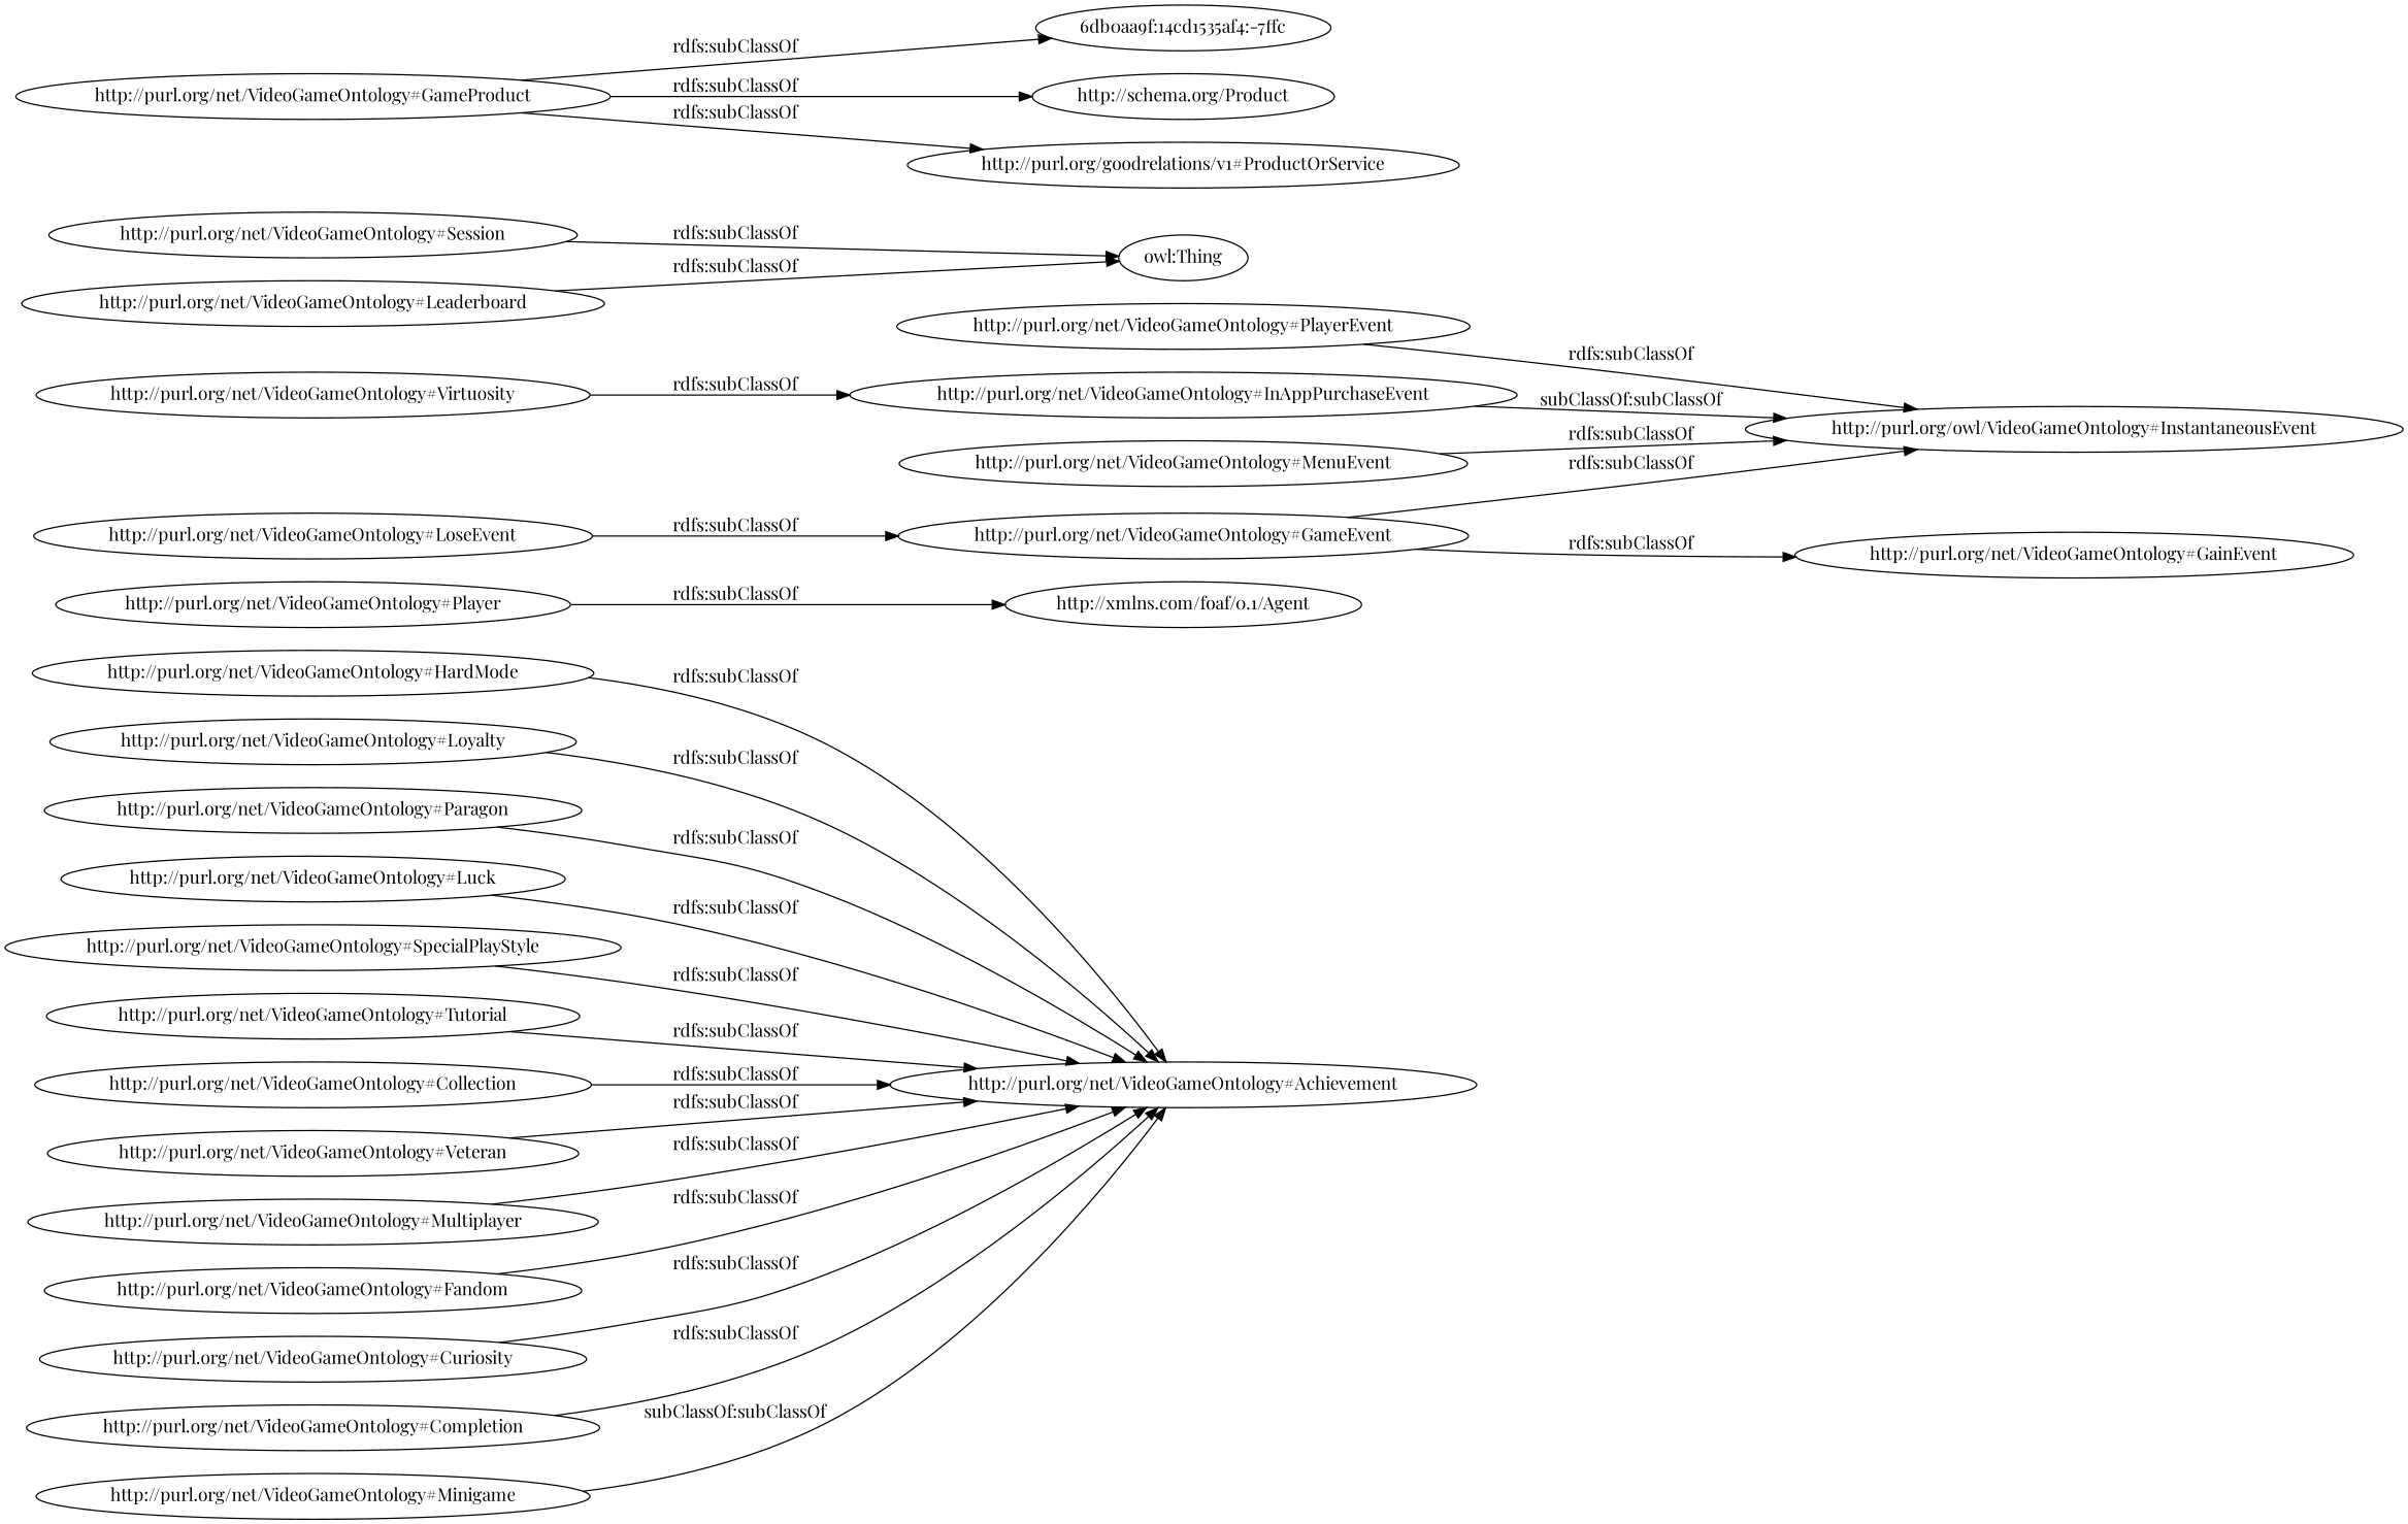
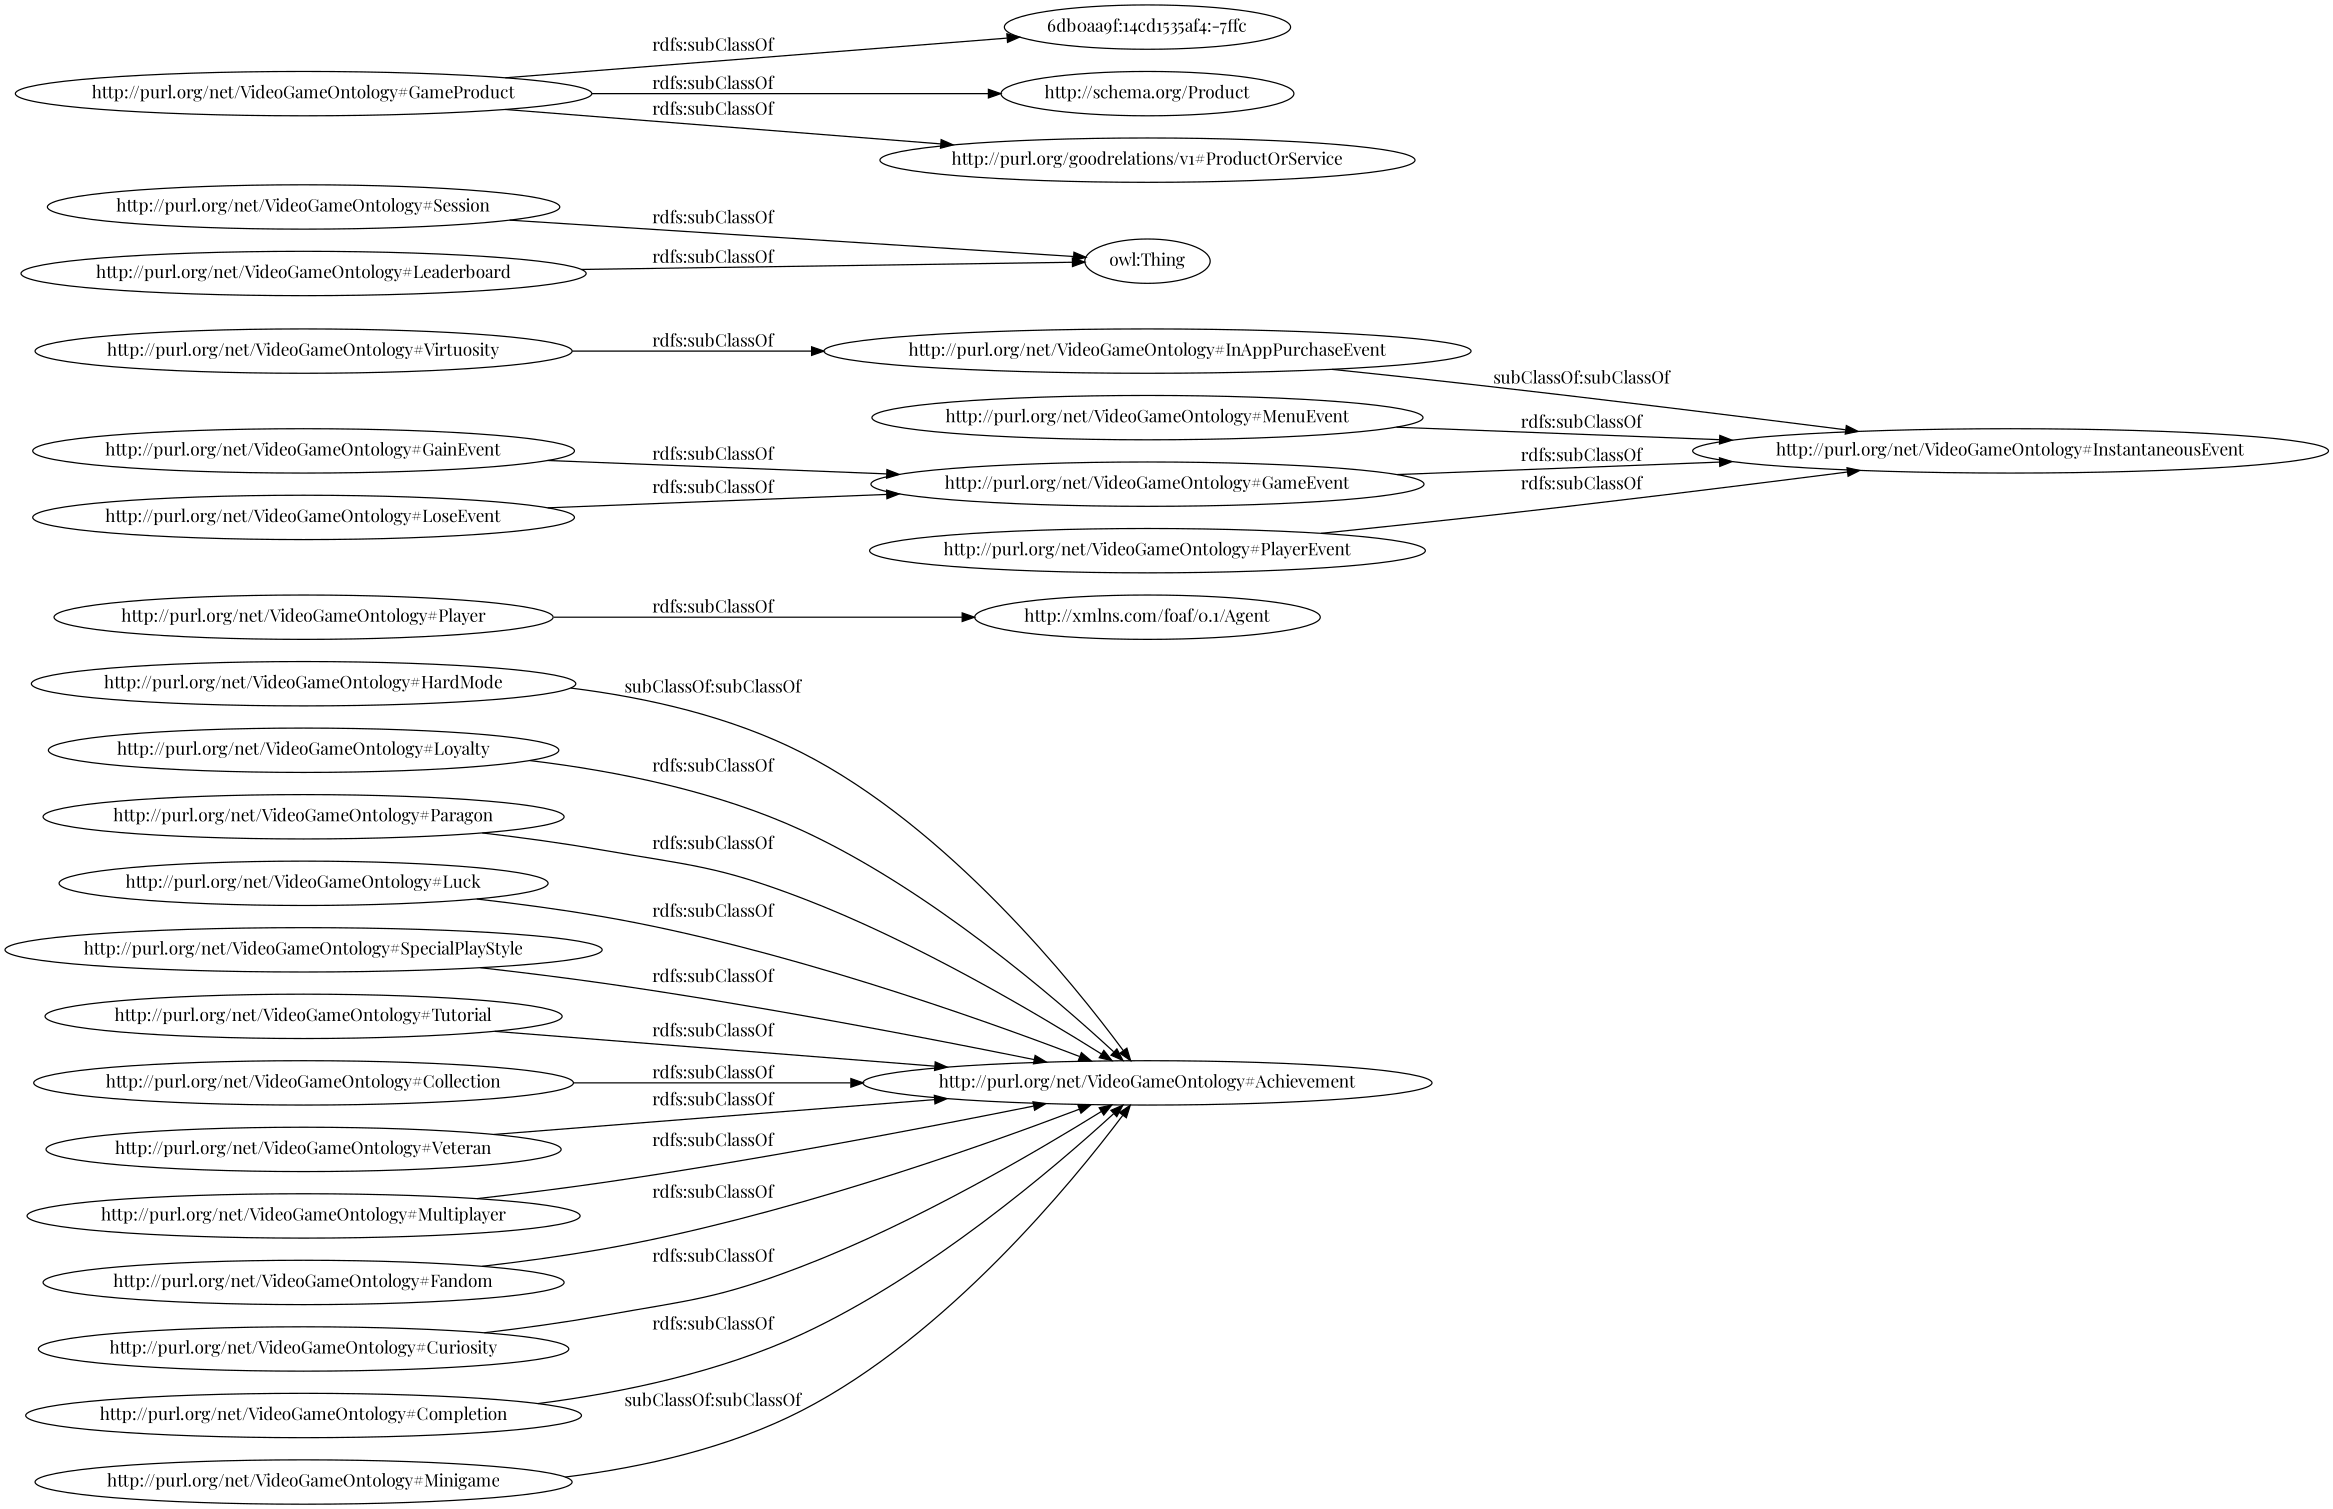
  digraph {
    fontname="Playfair Display"
    rankdir=LR
    node [fontname="Playfair Display"]
    edge [fontname="Playfair Display"]
    "http://purl.org/net/VideoGameOntology#HardMode"
    "http://purl.org/net/VideoGameOntology#Achievement"
    "http://purl.org/net/VideoGameOntology#Player"
    "http://xmlns.com/foaf/0.1/Agent"
    "http://purl.org/net/VideoGameOntology#Virtuosity"
    "http://purl.org/net/VideoGameOntology#InAppPurchaseEvent"
    "http://purl.org/net/VideoGameOntology#Loyalty"
    "http://purl.org/net/VideoGameOntology#Paragon"
    "http://purl.org/net/VideoGameOntology#Luck"
    "http://purl.org/net/VideoGameOntology#MenuEvent"
-   "http://purl.org/net/VideoGameOntology#InstantaneousEvent" [label="http://purl.org/owl/VideoGameOntology#InstantaneousEvent"]
+   "http://purl.org/net/VideoGameOntology#InstantaneousEvent"
    "http://purl.org/net/VideoGameOntology#GainEvent"
    "http://purl.org/net/VideoGameOntology#GameEvent"
    "http://purl.org/net/VideoGameOntology#SpecialPlayStyle"
    "http://purl.org/net/VideoGameOntology#Tutorial"
    "http://purl.org/net/VideoGameOntology#Session"
    "owl:Thing"
    "http://purl.org/net/VideoGameOntology#GameProduct"
    "6db0aa9f:14cd1535af4:-7ffc"
    "http://schema.org/Product"
    "http://purl.org/goodrelations/v1#ProductOrService"
    "http://purl.org/net/VideoGameOntology#LoseEvent"
    "http://purl.org/net/VideoGameOntology#Collection"
    "http://purl.org/net/VideoGameOntology#Leaderboard"
    "http://purl.org/net/VideoGameOntology#Veteran"
    "http://purl.org/net/VideoGameOntology#Multiplayer"
    "http://purl.org/net/VideoGameOntology#Fandom"
    "http://purl.org/net/VideoGameOntology#Curiosity"
    "http://purl.org/net/VideoGameOntology#PlayerEvent"
    "http://purl.org/net/VideoGameOntology#Completion"
    "http://purl.org/net/VideoGameOntology#Minigame"
-   "http://purl.org/net/VideoGameOntology#HardMode" -> "http://purl.org/net/VideoGameOntology#Achievement" [label="rdfs:subClassOf"]
+   "http://purl.org/net/VideoGameOntology#HardMode" -> "http://purl.org/net/VideoGameOntology#Achievement" [label="subClassOf:subClassOf"]
    "http://purl.org/net/VideoGameOntology#Player" -> "http://xmlns.com/foaf/0.1/Agent" [label="rdfs:subClassOf"]
    "http://purl.org/net/VideoGameOntology#Virtuosity" -> "http://purl.org/net/VideoGameOntology#InAppPurchaseEvent" [label="rdfs:subClassOf"]
    "http://purl.org/net/VideoGameOntology#InAppPurchaseEvent" -> "http://purl.org/net/VideoGameOntology#InstantaneousEvent" [label="subClassOf:subClassOf"]
    "http://purl.org/net/VideoGameOntology#Loyalty" -> "http://purl.org/net/VideoGameOntology#Achievement" [label="rdfs:subClassOf"]
    "http://purl.org/net/VideoGameOntology#Paragon" -> "http://purl.org/net/VideoGameOntology#Achievement" [label="rdfs:subClassOf"]
    "http://purl.org/net/VideoGameOntology#Luck" -> "http://purl.org/net/VideoGameOntology#Achievement" [label="rdfs:subClassOf"]
    "http://purl.org/net/VideoGameOntology#MenuEvent" -> "http://purl.org/net/VideoGameOntology#InstantaneousEvent" [label="rdfs:subClassOf"]
-   "http://purl.org/net/VideoGameOntology#GameEvent" -> "http://purl.org/net/VideoGameOntology#GainEvent" [label="rdfs:subClassOf"]
+   "http://purl.org/net/VideoGameOntology#GainEvent" -> "http://purl.org/net/VideoGameOntology#GameEvent" [label="rdfs:subClassOf"]
    "http://purl.org/net/VideoGameOntology#GameEvent" -> "http://purl.org/net/VideoGameOntology#InstantaneousEvent" [label="rdfs:subClassOf"]
    "http://purl.org/net/VideoGameOntology#SpecialPlayStyle" -> "http://purl.org/net/VideoGameOntology#Achievement" [label="rdfs:subClassOf"]
    "http://purl.org/net/VideoGameOntology#Tutorial" -> "http://purl.org/net/VideoGameOntology#Achievement" [label="rdfs:subClassOf"]
    "http://purl.org/net/VideoGameOntology#Session" -> "owl:Thing" [label="rdfs:subClassOf"]
    "http://purl.org/net/VideoGameOntology#GameProduct" -> "6db0aa9f:14cd1535af4:-7ffc" [label="rdfs:subClassOf"]
    "http://purl.org/net/VideoGameOntology#GameProduct" -> "http://schema.org/Product" [label="rdfs:subClassOf"]
    "http://purl.org/net/VideoGameOntology#GameProduct" -> "http://purl.org/goodrelations/v1#ProductOrService" [label="rdfs:subClassOf"]
    "http://purl.org/net/VideoGameOntology#LoseEvent" -> "http://purl.org/net/VideoGameOntology#GameEvent" [label="rdfs:subClassOf"]
    "http://purl.org/net/VideoGameOntology#Collection" -> "http://purl.org/net/VideoGameOntology#Achievement" [label="rdfs:subClassOf"]
    "http://purl.org/net/VideoGameOntology#Leaderboard" -> "owl:Thing" [label="rdfs:subClassOf"]
    "http://purl.org/net/VideoGameOntology#Veteran" -> "http://purl.org/net/VideoGameOntology#Achievement" [label="rdfs:subClassOf"]
    "http://purl.org/net/VideoGameOntology#Multiplayer" -> "http://purl.org/net/VideoGameOntology#Achievement" [label="rdfs:subClassOf"]
    "http://purl.org/net/VideoGameOntology#Fandom" -> "http://purl.org/net/VideoGameOntology#Achievement" [label="rdfs:subClassOf"]
    "http://purl.org/net/VideoGameOntology#Curiosity" -> "http://purl.org/net/VideoGameOntology#Achievement" [label="rdfs:subClassOf"]
    "http://purl.org/net/VideoGameOntology#PlayerEvent" -> "http://purl.org/net/VideoGameOntology#InstantaneousEvent" [label="rdfs:subClassOf"]
    "http://purl.org/net/VideoGameOntology#Completion" -> "http://purl.org/net/VideoGameOntology#Achievement" [label="rdfs:subClassOf"]
    "http://purl.org/net/VideoGameOntology#Minigame" -> "http://purl.org/net/VideoGameOntology#Achievement" [label="subClassOf:subClassOf"]
  }
